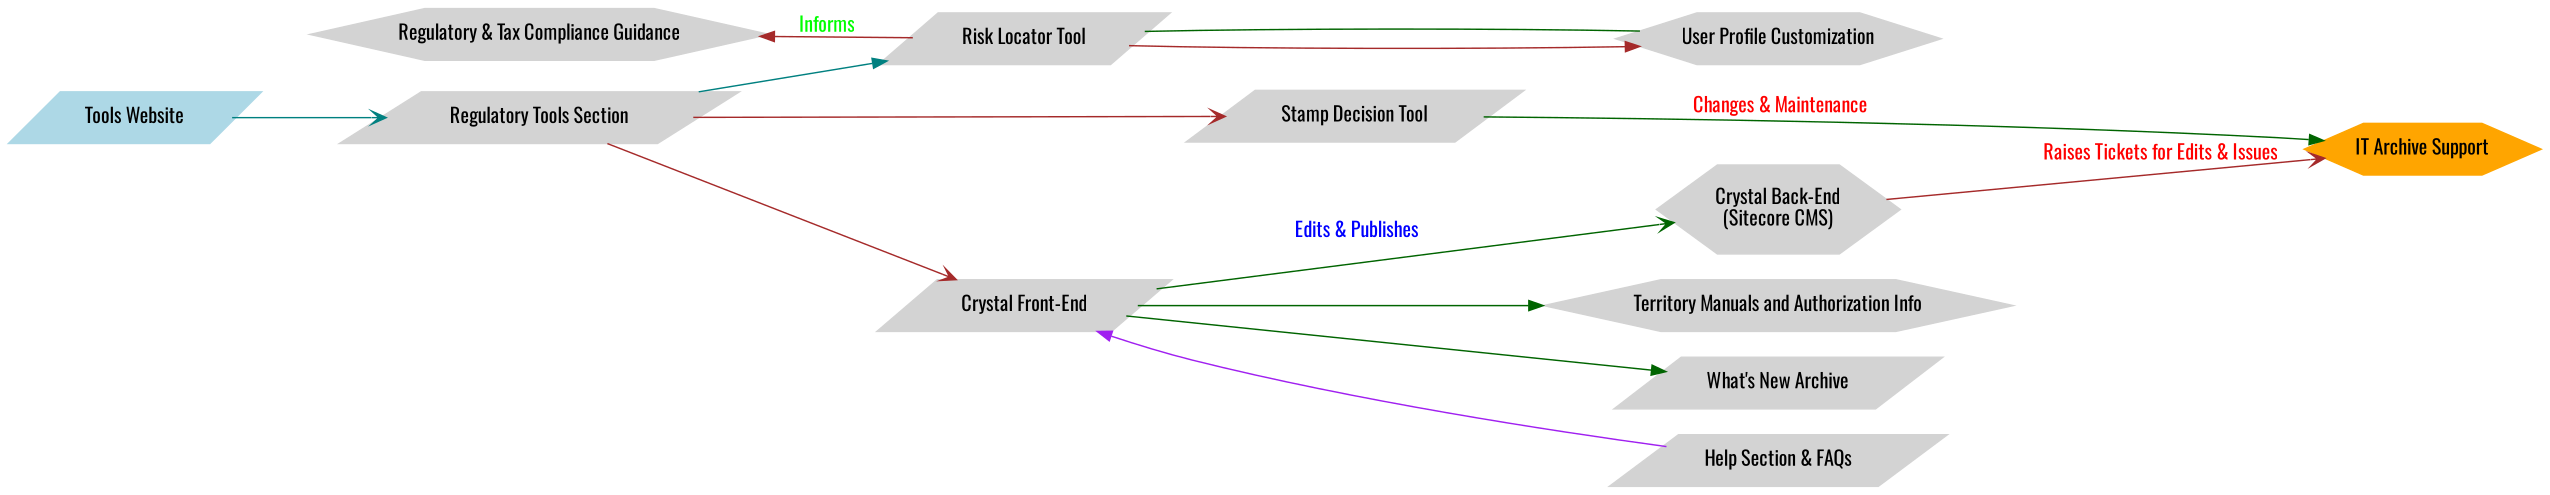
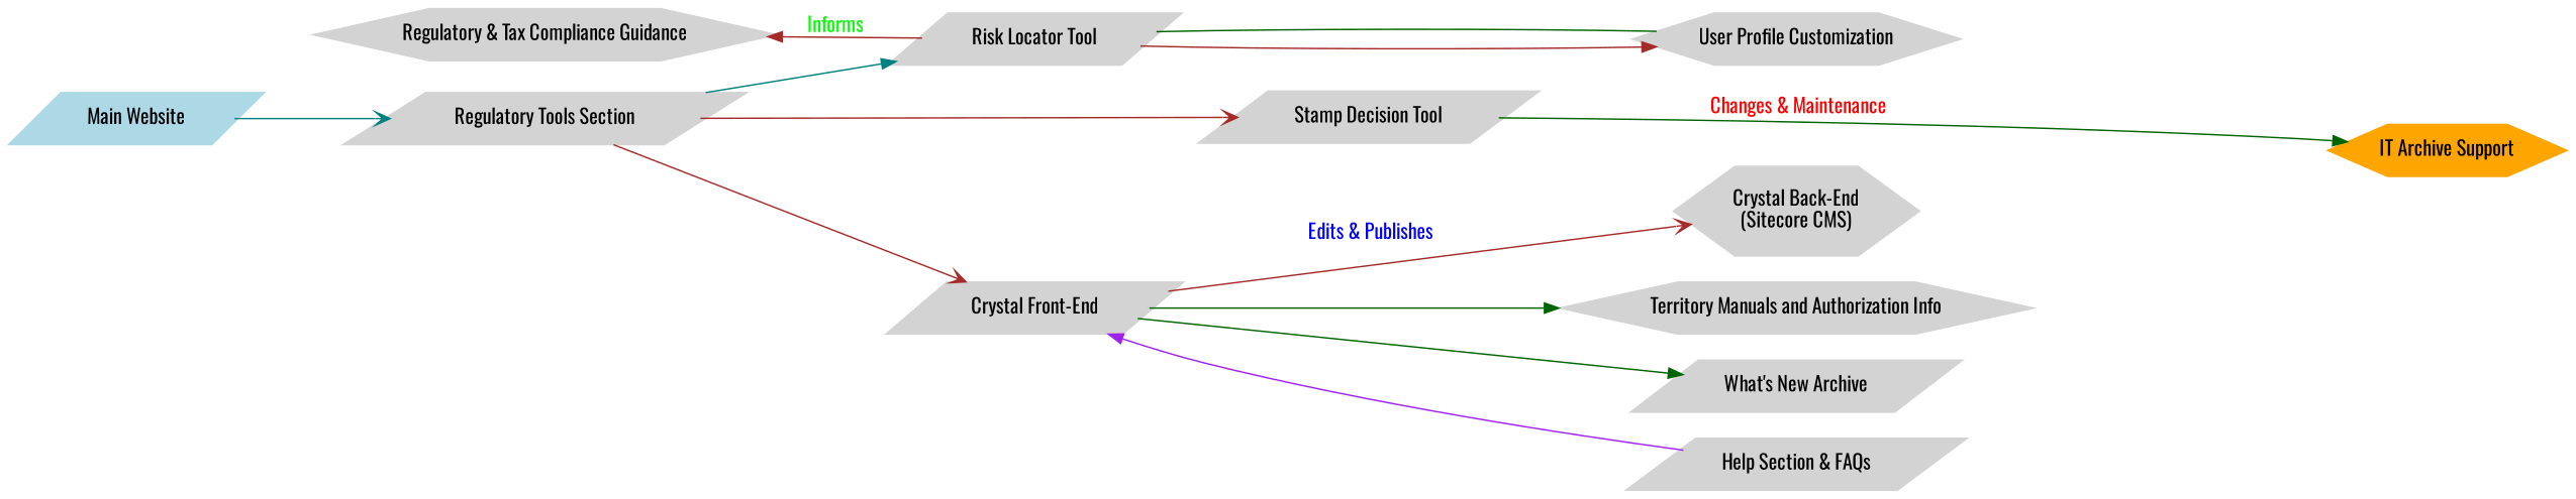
  digraph {
    fontname=Oswald
    rankdir=LR
    node [color=lightgrey fontname=Oswald shape=parallelogram style=filled]
    edge [arrowhead=vee color=brown fontname=Oswald]
-   n1 [color=lightblue label="Tools Website"]
+   n1 [color=lightblue label="Main Website"]
    n2 [label="Regulatory Tools Section"]
    n3 [label="Risk Locator Tool"]
    n4 [label="Crystal Front-End"]
    n5 [label="Stamp Decision Tool"]
    n6 [label="User Profile Customization" shape=hexagon]
    n7 [label="Crystal Back-End\n(Sitecore CMS)" shape=hexagon]
    n8 [label="Territory Manuals and Authorization Info" shape=hexagon]
    n9 [label="What's New Archive"]
    n10 [label="Help Section & FAQs"]
    n11 [color=orange label="IT Archive Support" shape=hexagon]
    n12 [label="Regulatory & Tax Compliance Guidance" shape=hexagon]
    n1 -> n2 [color=teal]
    n2 -> n3 [arrowhead=normal color=teal]
    n2 -> n4
    n2 -> n5
    n3 -> n6 [arrowhead=normal]
-   n4 -> n7 [color=darkgreen fontcolor=blue label=" Edits & Publishes"]
+   n4 -> n7 [fontcolor=blue label=" Edits & Publishes"]
    n4 -> n8 [arrowhead=normal color=darkgreen]
    n4 -> n9 [arrowhead=normal color=darkgreen]
    n4 -> n10 [arrowhead=open color=purple dir=back]
    n5 -> n11 [arrowhead=normal color=darkgreen fontcolor=red label=" Changes & Maintenance"]
    n6 -> n3 [arrowhead=open color=darkgreen constraint=false dir=none]
-   n7 -> n11 [fontcolor=red label=" Raises Tickets for Edits & Issues"]
    n12 -> n3 [arrowhead=open dir=back fontcolor=green label=" Informs"]
  }
